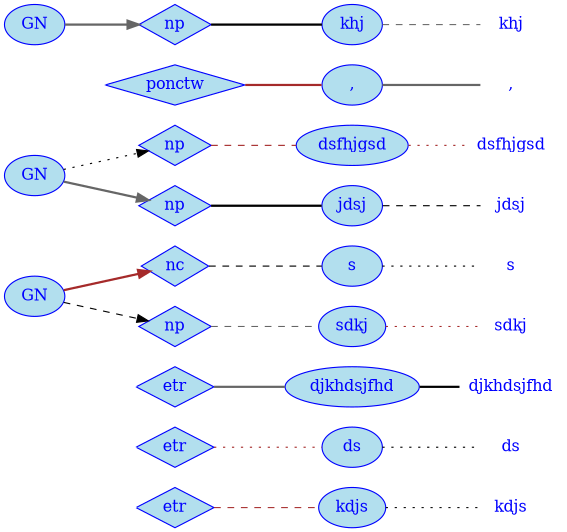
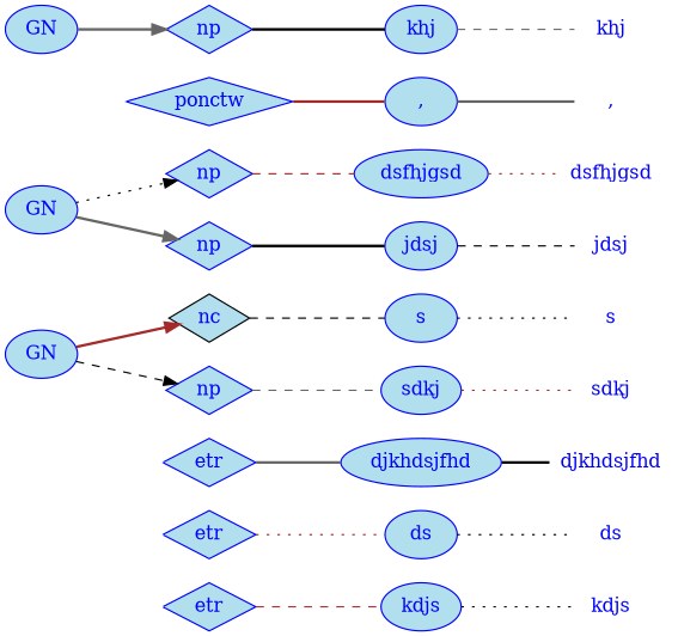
  digraph {
    rankdir=LR
    node [fillcolor=lightblue2 fontcolor=blue shape=plaintext color=blue style=filled]
    edge [arrowhead=none color=black fontcolor=blue minlen=1 style=bold]
    n1 [height=0.50 label=kdjs width=0.75 color="" style=""]
    n2 [height=0.50 label=kdjs shape=ellipse width=0.83]
    n3 [height=0.50 label=etr shape=diamond width=0.75]
    n4 [height=0.50 label=ds width=0.75 color="" style=""]
    n5 [height=0.50 label=ds shape=ellipse width=0.75]
    n6 [height=0.50 label=etr shape=diamond width=0.75]
    n7 [height=0.50 label=djkhdsjfhd width=1.19 color="" style=""]
    n8 [height=0.50 label=djkhdsjfhd shape=ellipse width=1.67]
    n9 [height=0.50 label=etr shape=diamond width=0.75]
    n10 [height=0.50 label=s width=0.75 color="" style=""]
    n11 [height=0.50 label=s shape=ellipse width=0.75]
-   n12 [height=0.50 label=nc shape=diamond width=0.75]
+   n12 [color=black height=0.50 label=nc shape=diamond width=0.75]
    n13 [height=0.50 label=sdkj width=0.75 color="" style=""]
    n14 [height=0.50 label=sdkj shape=ellipse width=0.83]
    n15 [height=0.50 label=np shape=diamond width=0.75]
    n16 [arrowhead=doubleoctagon height=0.50 label=GN width=0.75 shape=""]
    n17 [height=0.50 label=dsfhjgsd width=1.00 color="" style=""]
    n18 [height=0.50 label=dsfhjgsd shape=ellipse width=1.39]
    n19 [height=0.50 label=np shape=diamond width=0.75]
    n20 [height=0.50 label=jdsj width=0.75 color="" style=""]
    n21 [height=0.50 label=jdsj shape=ellipse width=0.75]
    n22 [height=0.50 label=np shape=diamond width=0.75]
    n23 [arrowhead=doubleoctagon height=0.50 label=GN width=0.75 shape=""]
    n24 [height=0.50 label="," width=0.75 color="" style=""]
    n25 [height=0.50 label="," shape=ellipse width=0.75]
    n26 [height=0.50 label=ponctw shape=diamond width=1.28]
    n27 [height=0.50 label=khj width=0.75 color="" style=""]
    n28 [height=0.50 label=khj shape=ellipse width=0.75]
    n29 [height=0.50 label=np shape=diamond width=0.75]
    n30 [arrowhead=doubleoctagon height=0.50 label=GN width=0.75 shape=""]
    "mc1s1_P11#pos#empty" [color=white fillcolor=white fontcolor=white height=0.06 shape=point width=0.06 style=""]
    "mc1s1_P36#pos#empty" [color=white fillcolor=white fontcolor=white height=0.06 shape=point width=0.06 style=""]
    "mc1s1_P61#pos#empty" [color=white fillcolor=white fontcolor=white height=0.06 shape=point width=0.06 style=""]
    "mc1s1_P152L1#pos#empty" [color=white fillcolor=white fontcolor=white height=0.06 shape=point width=0.06 style=""]
    n2 -> n1 [style=dotted]
    n3 -> n2 [color=brown style=dashed]
    n5 -> n4 [style=dotted]
    n6 -> n5 [color=brown style=dotted]
    n8 -> n7
    n9 -> n8 [color=gray40]
    n11 -> n10 [style=dotted]
    n12 -> n11 [style=dashed]
    n14 -> n13 [color=brown style=dotted]
    n15 -> n14 [color=gray40 style=dashed]
    n16 -> n12 [color=brown shape=normal arrowhead=""]
    n16 -> n15 [shape=normal style=dashed arrowhead=""]
    n18 -> n17 [color=brown style=dotted]
    n19 -> n18 [color=brown style=dashed]
    n21 -> n20 [style=dashed]
    n22 -> n21
    n23 -> n19 [shape=normal style=dotted arrowhead=""]
    n23 -> n22 [color=gray40 shape=normal arrowhead=""]
    n25 -> n24 [color=gray40]
    n26 -> n25 [color=brown]
    n28 -> n27 [color=gray40 style=dashed]
    n29 -> n28
    n30 -> n29 [color=gray40 shape=normal arrowhead=""]
    "mc1s1_P11#pos#empty" -> n3 [color=white fontcolor=white shape=none arrowhead="" style=""]
    "mc1s1_P36#pos#empty" -> n6 [color=white fontcolor=white shape=none arrowhead="" style=""]
    "mc1s1_P61#pos#empty" -> n9 [color=white fontcolor=white shape=none arrowhead="" style=""]
    "mc1s1_P152L1#pos#empty" -> n26 [color=white fontcolor=white shape=none arrowhead="" style=""]
  }
